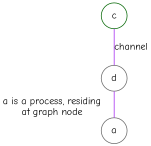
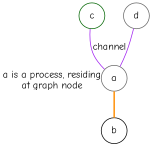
  graph {
    fontname="Comic Neue"
    node [color=gray40 fontname="Comic Neue" shape=circle]
    edge [color=purple fontname="Comic Neue" style=solid]
    a [xlabel="a is a process, residing\nat graph node"]
+   b [color=black]
    c [color=darkgreen]
    d
-   c -- d [label=channel]
+   a -- b [color=darkorange style=bold]
+   c -- a [label=channel]
    d -- a
  }
